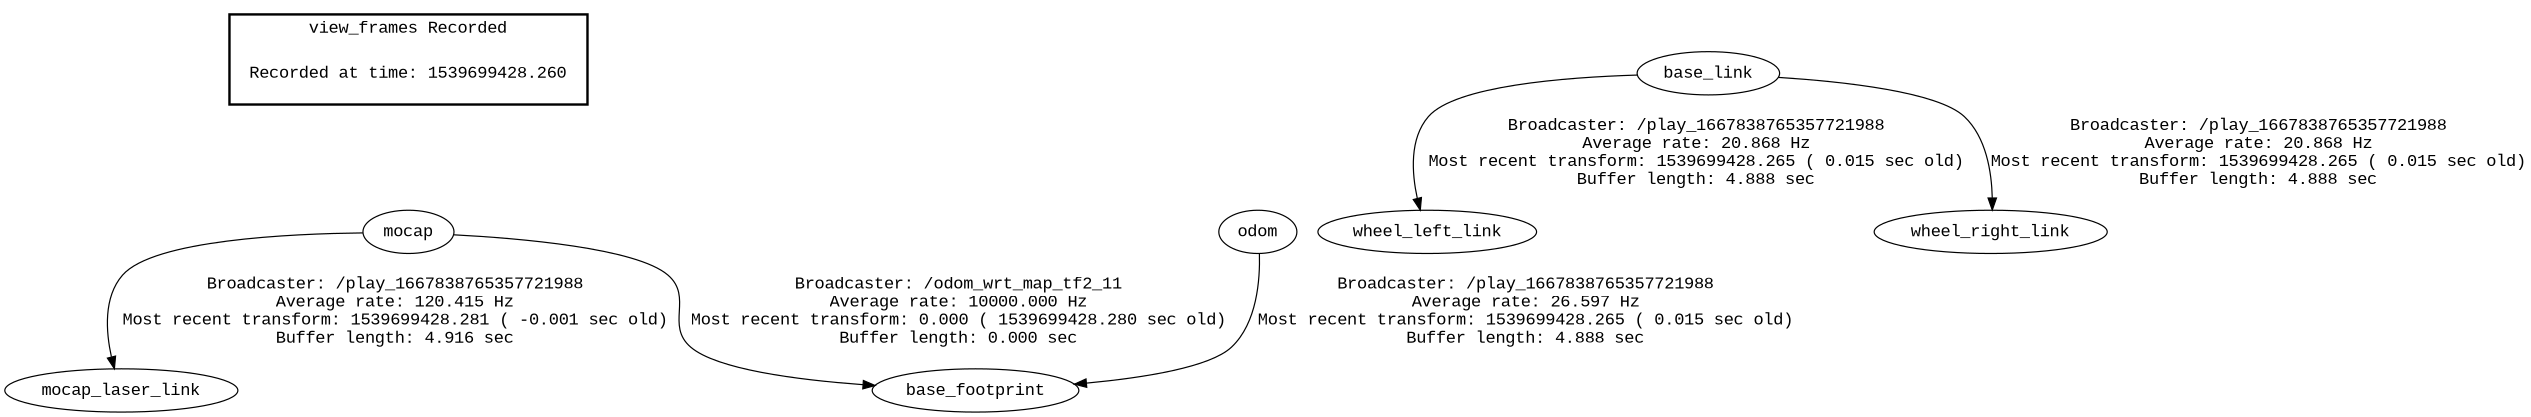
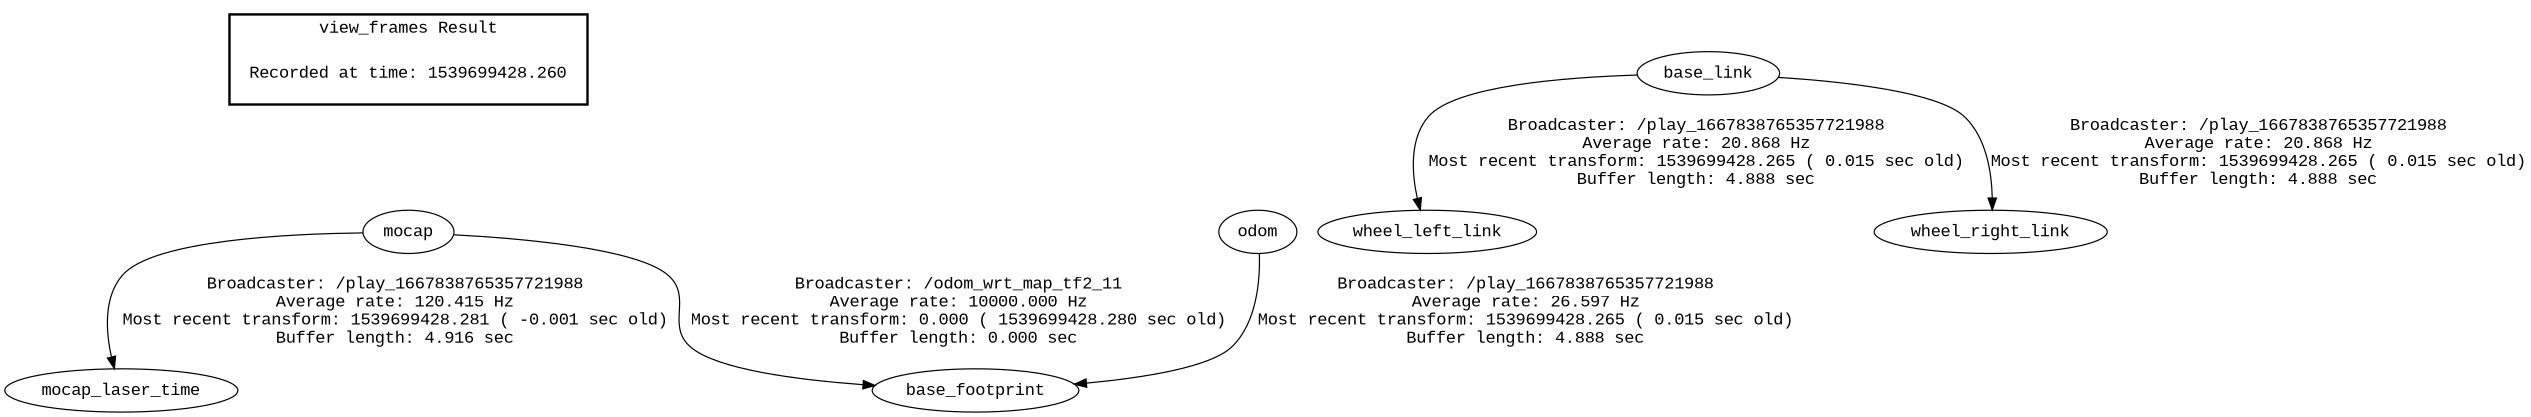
  digraph {
    fontname="Liberation Mono"
    node [fontname="Liberation Mono"]
    edge [fontname="Liberation Mono"]
    n1 [label="Recorded at time: 1539699428.260" shape=plaintext]
    mocap
-   mocap_laser_link
+   mocap_laser_link [label=mocap_laser_time]
    base_footprint
    odom
    base_link
    wheel_left_link
    wheel_right_link
    subgraph cluster_1 {
      color=black
-     label="view_frames Recorded"
+     label="view_frames Result"
      style=bold
      n1
    }
    n1 -> mocap [style=invis]
    mocap -> mocap_laser_link [label="Broadcaster: /play_1667838765357721988\nAverage rate: 120.415 Hz\nMost recent transform: 1539699428.281 ( -0.001 sec old)\nBuffer length: 4.916 sec\n"]
    mocap -> base_footprint [label="Broadcaster: /odom_wrt_map_tf2_11\nAverage rate: 10000.000 Hz\nMost recent transform: 0.000 ( 1539699428.280 sec old)\nBuffer length: 0.000 sec\n"]
    odom -> base_footprint [label="Broadcaster: /play_1667838765357721988\nAverage rate: 26.597 Hz\nMost recent transform: 1539699428.265 ( 0.015 sec old)\nBuffer length: 4.888 sec\n"]
    base_link -> wheel_left_link [label="Broadcaster: /play_1667838765357721988\nAverage rate: 20.868 Hz\nMost recent transform: 1539699428.265 ( 0.015 sec old)\nBuffer length: 4.888 sec\n"]
    base_link -> wheel_right_link [label="Broadcaster: /play_1667838765357721988\nAverage rate: 20.868 Hz\nMost recent transform: 1539699428.265 ( 0.015 sec old)\nBuffer length: 4.888 sec\n"]
  }
